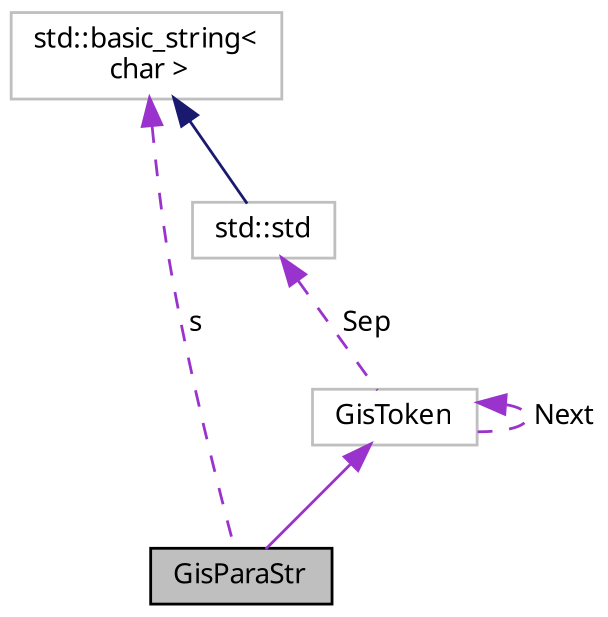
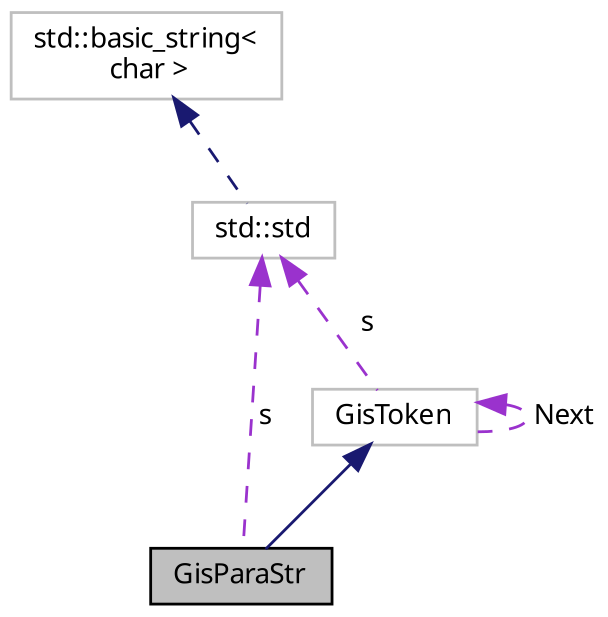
  digraph {
    node [color=grey75 fillcolor=white fontname=Sans fontsize=10 shape=record style=filled]
    edge [color=darkorchid3 dir=back fontname=Sans fontsize=10 labelfontname=Sans labelfontsize=10 style=dashed]
    n1 [color=black fillcolor=grey75 fontcolor=black height=0.2 label=GisParaStr width=0.4]
    n2 [height=0.2 label=GisToken width=0.4]
    n3 [height=0.2 label="std::std" width=0.4]
    n4 [height=0.2 label="std::basic_string\<\l char \>" width=0.4]
-   n2 -> n1 [style=solid]
+   n2 -> n1 [color=midnightblue style=solid]
    n2 -> n2 [label=" Next"]
-   n4 -> n1 [label=" s"]
-   n3 -> n2 [label=" Sep"]
-   n4 -> n3 [color=midnightblue style=solid]
+   n3 -> n1 [label=" s"]
+   n3 -> n2 [label=" s"]
+   n4 -> n3 [color=midnightblue]
  }
